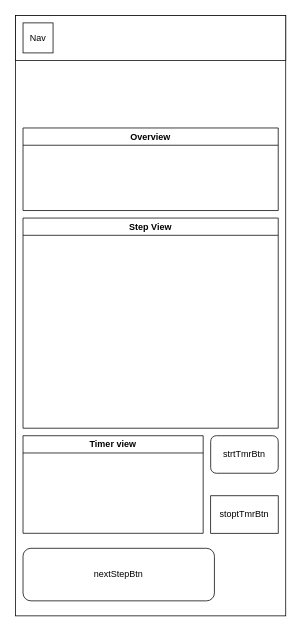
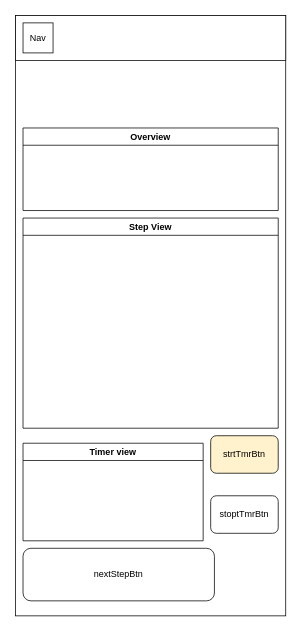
  <mxCell id="0" />
  <mxCell id="1" parent="0" />
  <mxCell id="2" value="" style="rounded=0;whiteSpace=wrap;html=1;" parent="1" vertex="1"><mxGeometry x="20" y="20" width="360" height="800" as="geometry" /></mxCell>
  <mxCell id="3" value="" style="rounded=0;whiteSpace=wrap;html=1;" parent="1" vertex="1"><mxGeometry x="20" y="20" width="360" height="60" as="geometry" /></mxCell>
  <mxCell id="4" value="Nav" style="rounded=0;whiteSpace=wrap;html=1;" parent="1" vertex="1"><mxGeometry x="30" y="30" width="40" height="40" as="geometry" /></mxCell>
  <mxCell id="5" value="nextStepBtn" style="rounded=1;whiteSpace=wrap;html=1;" vertex="1" parent="1"><mxGeometry x="30" y="730" width="255" height="70" as="geometry" /></mxCell>
  <mxCell id="6" value="Step View" style="swimlane;whiteSpace=wrap;html=1;" vertex="1" parent="1"><mxGeometry x="30" y="290" width="340" height="280" as="geometry" /></mxCell>
  <mxCell id="7" value="Overview" style="swimlane;whiteSpace=wrap;html=1;" vertex="1" parent="1"><mxGeometry x="30" y="170" width="340" height="110" as="geometry" /></mxCell>
- <mxCell id="8" value="strtTmrBtn" style="rounded=1;whiteSpace=wrap;html=1;" vertex="1" parent="1"><mxGeometry x="280" y="580" width="90" height="50" as="geometry" /></mxCell>
- <mxCell id="9" value="stoptTmrBtn" style="whiteSpace=wrap;html=1;rounded=0;" vertex="1" parent="1"><mxGeometry x="280" y="660" width="90" height="50" as="geometry" /></mxCell>
- <mxCell id="10" value="Timer view" style="swimlane;whiteSpace=wrap;html=1;" vertex="1" parent="1"><mxGeometry x="30" y="580" width="240" height="130" as="geometry" /></mxCell>
+ <mxCell id="8" value="strtTmrBtn" style="rounded=1;whiteSpace=wrap;html=1;fillColor=#fff2cc;" vertex="1" parent="1"><mxGeometry x="280" y="580" width="90" height="50" as="geometry" /></mxCell>
+ <mxCell id="9" value="stoptTmrBtn" style="rounded=1;whiteSpace=wrap;html=1;" vertex="1" parent="1"><mxGeometry x="280" y="660" width="90" height="50" as="geometry" /></mxCell>
+ <mxCell id="10" value="Timer view" style="swimlane;whiteSpace=wrap;html=1;" vertex="1" parent="1"><mxGeometry x="30" y="590" width="240" height="130" as="geometry" /></mxCell>
